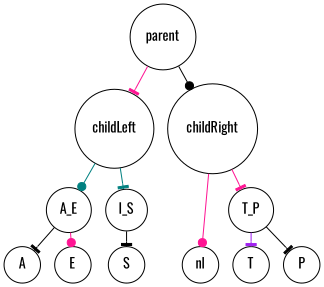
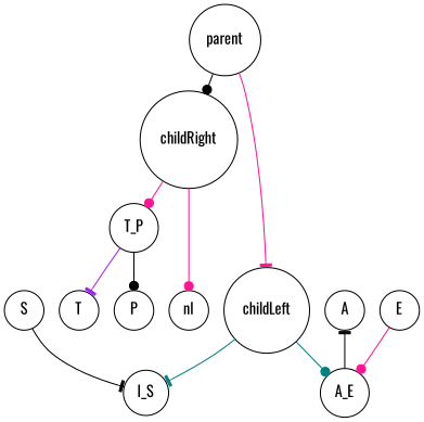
  digraph {
    fontname=Oswald
    nodesep=0.2
    ranksep=0.2
    node [fontname=Oswald shape=circle]
    edge [arrowhead=tee color=deeppink fontname=Oswald]
    n1 [label=nl]
    n2 [label=T]
    n3 [label=P]
    n4 [label=S]
    n5 [label=A]
    n6 [label=E]
    parent
    childLeft
    childRight
    A_E
    I_S
    T_P
    subgraph sub_1 {
      rank=same
      n1
      n2
      n3
      n4
      n5
      n6
    }
    parent -> childLeft
    parent -> childRight [arrowhead=dot color=black]
    childLeft -> A_E [arrowhead=dot color=teal]
    childLeft -> I_S [color=teal]
    childRight -> n1 [arrowhead=dot]
-   childRight -> T_P
+   childRight -> T_P [arrowhead=dot]
    A_E -> n5 [color=black]
-   A_E -> n6 [arrowhead=dot]
-   I_S -> n4 [color=black]
+   n6 -> A_E [arrowhead=dot]
+   n4 -> I_S [color=black]
    T_P -> n2 [color=purple]
-   T_P -> n3 [color=black]
+   T_P -> n3 [arrowhead=dot color=black]
  }
